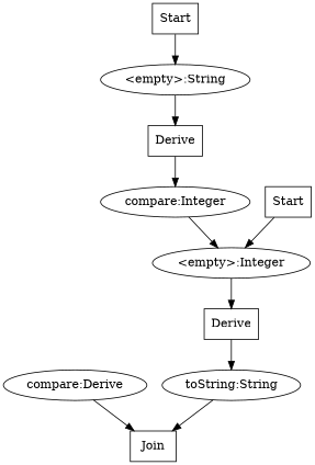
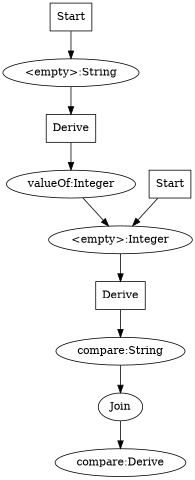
  digraph {
    rankdir=TB
    node [shape=ellipse]
    n1 [label="<empty>:Integer"]
    n2 [label=Derive shape=rectangle]
-   n3 [label="toString:String"]
+   n3 [label="compare:String"]
    n4 [label="<empty>:String"]
    n5 [label=Derive shape=rectangle]
-   n6 [label="compare:Integer"]
-   n7 [label=Join shape=rectangle]
+   n6 [label="valueOf:Integer"]
+   n7 [label=Join]
    n8 [label="compare:Derive"]
    n9 [label=Start shape=rectangle]
    n10 [label=Start shape=rectangle]
    n1 -> n2
    n2 -> n3
    n3 -> n7
    n4 -> n5
    n5 -> n6
    n6 -> n1
-   n8 -> n7
+   n7 -> n8
    n9 -> n4
    n10 -> n1
  }
